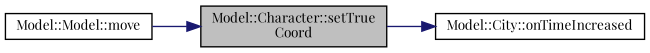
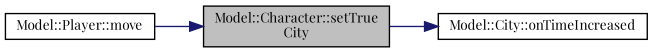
  digraph {
    fontname="Playfair Display"
    rankdir=RL
    node [color=black fillcolor=white fontname="Playfair Display" fontsize=10 shape=record style=filled]
    edge [color=midnightblue dir=back fontname="Playfair Display" fontsize=10 labelfontname=Helvetica labelfontsize=10 style=solid]
-   n1 [fillcolor=grey75 fontcolor=black height=0.2 label="Model::Character::setTrue\lCoord" width=0.4]
-   n2 [height=0.2 label="Model::Model::move" width=0.4]
+   n1 [fillcolor=grey75 fontcolor=black height=0.2 label="Model::Character::setTrue\lCity" width=0.4]
+   n2 [height=0.2 label="Model::Player::move" width=0.4]
    n3 [height=0.2 label="Model::City::onTimeIncreased" width=0.4]
    n1 -> n2
    n3 -> n1
  }
